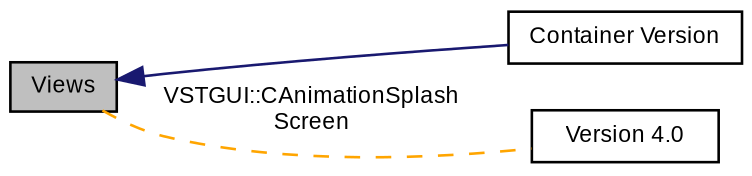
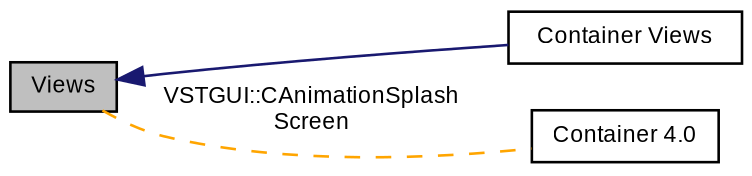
  digraph {
    rankdir=LR
    node [color=black fontname=Arial fontsize=9 shape=record]
    edge [fontname=Arial fontsize=9 labelfontname=Arial labelfontsize=9 shape=plaintext]
-   n1 [height=0.2 label="Container Version" width=0.4]
+   n1 [height=0.2 label="Container Views" width=0.4]
    n2 [fillcolor=grey75 fontcolor=black height=0.2 label=Views style=filled width=0.4]
-   n3 [height=0.2 label="Version 4.0" width=0.4]
+   n3 [height=0.2 label="Container 4.0" width=0.4]
    n2 -> n1 [color=midnightblue dir=back style=solid]
    n2 -> n3 [color=orange dir=none label="VSTGUI::CAnimationSplash\lScreen" style=dashed]
  }
